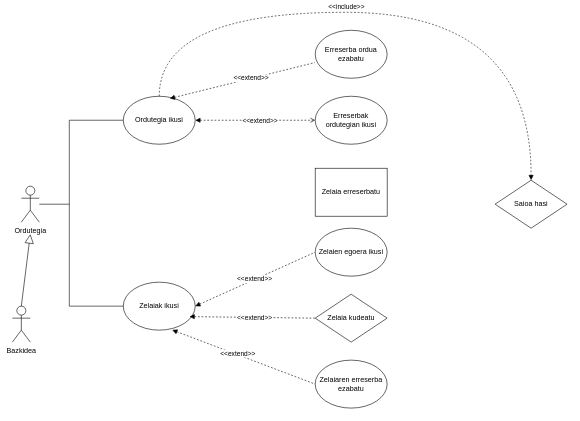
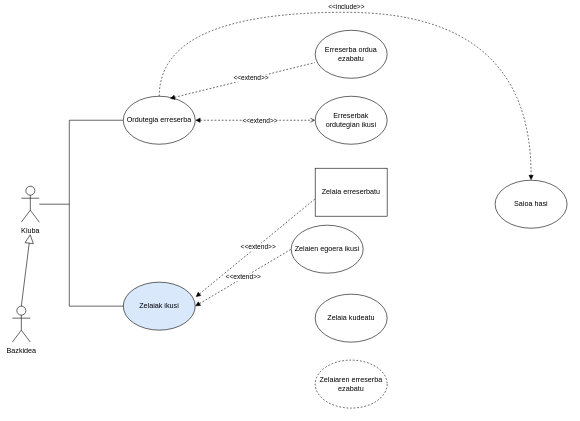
  <mxCell id="0" />
  <mxCell id="1" parent="0" />
- <mxCell id="2" value="Ordutegia ikusi" style="ellipse;whiteSpace=wrap;html=1;" parent="1" vertex="1"><mxGeometry x="205" y="160" width="120" height="80" as="geometry" /></mxCell>
+ <mxCell id="2" value="Ordutegia erreserba" style="ellipse;whiteSpace=wrap;html=1;" parent="1" vertex="1"><mxGeometry x="205" y="160" width="120" height="80" as="geometry" /></mxCell>
  <mxCell id="3" value="" style="endArrow=none;html=1;rounded=0;" parent="1" edge="1"><mxGeometry width="50" height="50" relative="1" as="geometry"><mxPoint x="115" y="360" as="sourcePoint" /><mxPoint x="115" y="510" as="targetPoint" /></mxGeometry></mxCell>
- <mxCell id="4" value="Zelaiak ikusi" style="ellipse;whiteSpace=wrap;html=1;" parent="1" vertex="1"><mxGeometry x="205" y="470" width="120" height="80" as="geometry" /></mxCell>
+ <mxCell id="4" value="Zelaiak ikusi" style="ellipse;whiteSpace=wrap;html=1;fillColor=#dae8fc;" parent="1" vertex="1"><mxGeometry x="205" y="470" width="120" height="80" as="geometry" /></mxCell>
  <mxCell id="5" value="Zelaia erreserbatu" style="whiteSpace=wrap;html=1;rounded=0;" parent="1" vertex="1"><mxGeometry x="525" y="280" width="120" height="80" as="geometry" /></mxCell>
- <mxCell id="8" value="Saioa hasi" style="rhombus;whiteSpace=wrap;html=1;" parent="1" vertex="1"><mxGeometry x="825" y="300" width="120" height="80" as="geometry" /></mxCell>
+ <mxCell id="6" value="" style="endArrow=none;dashed=1;html=1;rounded=0;entryX=0.013;entryY=0.62;entryDx=0;entryDy=0;entryPerimeter=0;startArrow=block;startFill=1;exitX=1.007;exitY=0.31;exitDx=0;exitDy=0;exitPerimeter=0;" parent="1" source="4" target="5" edge="1"><mxGeometry width="50" height="50" relative="1" as="geometry"><mxPoint x="325" y="600" as="sourcePoint" /><mxPoint x="479" y="580" as="targetPoint" /></mxGeometry></mxCell>
+ <mxCell id="7" value="&amp;lt;&amp;lt;extend&amp;gt;&amp;gt;" style="edgeLabel;html=1;align=center;verticalAlign=middle;resizable=0;points=[];" parent="6" connectable="0" vertex="1"><mxGeometry x="0.022" y="-1" relative="1" as="geometry"><mxPoint as="offset" /></mxGeometry></mxCell>
+ <mxCell id="8" value="Saioa hasi" style="ellipse;whiteSpace=wrap;html=1;" parent="1" vertex="1"><mxGeometry x="825" y="300" width="120" height="80" as="geometry" /></mxCell>
  <mxCell id="9" value="" style="endArrow=none;dashed=1;html=1;rounded=0;entryX=0;entryY=0.5;entryDx=0;entryDy=0;exitX=1;exitY=0.5;exitDx=0;exitDy=0;startArrow=block;startFill=1;" parent="1" source="4" target="11" edge="1"><mxGeometry width="50" height="50" relative="1" as="geometry"><mxPoint x="385" y="600" as="sourcePoint" /><mxPoint x="435" y="550" as="targetPoint" /></mxGeometry></mxCell>
  <mxCell id="10" value="&amp;lt;&amp;lt;extend&amp;gt;&amp;gt;" style="edgeLabel;html=1;align=center;verticalAlign=middle;resizable=0;points=[];" parent="9" connectable="0" vertex="1"><mxGeometry x="-0.002" y="1" relative="1" as="geometry"><mxPoint as="offset" /></mxGeometry></mxCell>
- <mxCell id="11" value="Zelaien egoera ikusi" style="ellipse;whiteSpace=wrap;html=1;" parent="1" vertex="1"><mxGeometry x="525" y="380" width="120" height="80" as="geometry" /></mxCell>
- <mxCell id="12" value="Zelaia kudeatu" style="rhombus;whiteSpace=wrap;html=1;" parent="1" vertex="1"><mxGeometry x="525" y="490" width="120" height="80" as="geometry" /></mxCell>
- <mxCell id="13" value="" style="endArrow=none;dashed=1;html=1;rounded=0;entryX=0;entryY=0.5;entryDx=0;entryDy=0;exitX=0.92;exitY=0.718;exitDx=0;exitDy=0;exitPerimeter=0;endFill=1;startFill=1;startArrow=block;" parent="1" source="4" target="12" edge="1"><mxGeometry width="50" height="50" relative="1" as="geometry"><mxPoint x="465" y="620" as="sourcePoint" /><mxPoint x="515" y="570" as="targetPoint" /></mxGeometry></mxCell>
- <mxCell id="14" value="&amp;lt;&amp;lt;extend&amp;gt;&amp;gt;" style="edgeLabel;html=1;align=center;verticalAlign=middle;resizable=0;points=[];" parent="13" connectable="0" vertex="1"><mxGeometry x="0.029" y="-1" relative="1" as="geometry"><mxPoint as="offset" /></mxGeometry></mxCell>
+ <mxCell id="11" value="Zelaien egoera ikusi" style="ellipse;whiteSpace=wrap;html=1;" parent="1" vertex="1"><mxGeometry x="485" y="375" width="120" height="80" as="geometry" /></mxCell>
+ <mxCell id="12" value="Zelaia kudeatu" style="ellipse;whiteSpace=wrap;html=1;" parent="1" vertex="1"><mxGeometry x="525" y="490" width="120" height="80" as="geometry" /></mxCell>
  <mxCell id="15" value="" style="endArrow=open;dashed=1;html=1;rounded=0;exitX=1;exitY=0.5;exitDx=0;exitDy=0;entryX=0;entryY=0.5;entryDx=0;entryDy=0;startArrow=block;startFill=1;" parent="1" source="2" target="17" edge="1"><mxGeometry width="50" height="50" relative="1" as="geometry"><mxPoint x="395" y="210" as="sourcePoint" /><mxPoint x="515" y="170" as="targetPoint" /></mxGeometry></mxCell>
  <mxCell id="16" value="&amp;lt;&amp;lt;extend&amp;gt;&amp;gt;" style="edgeLabel;html=1;align=center;verticalAlign=middle;resizable=0;points=[];" parent="15" connectable="0" vertex="1"><mxGeometry x="0.066" relative="1" as="geometry"><mxPoint as="offset" /></mxGeometry></mxCell>
  <mxCell id="17" value="Erreserbak ordutegian ikusi" style="ellipse;whiteSpace=wrap;html=1;" parent="1" vertex="1"><mxGeometry x="525" y="160" width="120" height="80" as="geometry" /></mxCell>
  <mxCell id="18" value="" style="endArrow=none;dashed=1;html=1;rounded=0;exitX=0.647;exitY=0.047;exitDx=0;exitDy=0;exitPerimeter=0;entryX=-0.003;entryY=0.673;entryDx=0;entryDy=0;startArrow=block;startFill=1;entryPerimeter=0;" parent="1" source="2" target="20" edge="1"><mxGeometry width="50" height="50" relative="1" as="geometry"><mxPoint x="295" y="150" as="sourcePoint" /><mxPoint x="565" y="-130" as="targetPoint" /></mxGeometry></mxCell>
  <mxCell id="19" value="&amp;lt;&amp;lt;extend&amp;gt;&amp;gt;" style="edgeLabel;html=1;align=center;verticalAlign=middle;resizable=0;points=[];" parent="18" connectable="0" vertex="1"><mxGeometry x="0.107" y="1" relative="1" as="geometry"><mxPoint x="1" as="offset" /></mxGeometry></mxCell>
  <mxCell id="20" value="Erreserba ordua ezabatu" style="ellipse;whiteSpace=wrap;html=1;" parent="1" vertex="1"><mxGeometry x="525" y="50" width="120" height="80" as="geometry" /></mxCell>
- <mxCell id="21" value="" style="endArrow=none;dashed=1;html=1;rounded=0;exitX=0.68;exitY=0.997;exitDx=0;exitDy=0;exitPerimeter=0;entryX=0;entryY=0.5;entryDx=0;entryDy=0;startArrow=block;startFill=1;" parent="1" source="4" target="27" edge="1"><mxGeometry width="50" height="50" relative="1" as="geometry"><mxPoint x="315" y="720" as="sourcePoint" /><mxPoint x="485" y="720" as="targetPoint" /></mxGeometry></mxCell>
- <mxCell id="22" value="&amp;lt;&amp;lt;extend&amp;gt;&amp;gt;" style="edgeLabel;html=1;align=center;verticalAlign=middle;resizable=0;points=[];" parent="21" connectable="0" vertex="1"><mxGeometry x="-0.087" y="2" relative="1" as="geometry"><mxPoint as="offset" /></mxGeometry></mxCell>
  <mxCell id="23" value="" style="endArrow=none;html=1;rounded=0;" parent="1" edge="1"><mxGeometry width="50" height="50" relative="1" as="geometry"><mxPoint x="115" y="360" as="sourcePoint" /><mxPoint x="115" y="200" as="targetPoint" /></mxGeometry></mxCell>
  <mxCell id="24" value="" style="endArrow=none;html=1;rounded=0;entryX=0;entryY=0.5;entryDx=0;entryDy=0;" parent="1" target="2" edge="1"><mxGeometry width="50" height="50" relative="1" as="geometry"><mxPoint x="115" y="200" as="sourcePoint" /><mxPoint x="135" y="100" as="targetPoint" /></mxGeometry></mxCell>
  <mxCell id="25" value="" style="endArrow=none;html=1;rounded=0;exitX=0;exitY=0.5;exitDx=0;exitDy=0;" parent="1" source="4" edge="1"><mxGeometry width="50" height="50" relative="1" as="geometry"><mxPoint x="95" y="370" as="sourcePoint" /><mxPoint x="115" y="510" as="targetPoint" /></mxGeometry></mxCell>
  <mxCell id="26" value="" style="endArrow=none;html=1;rounded=0;" parent="1" edge="1"><mxGeometry width="50" height="50" relative="1" as="geometry"><mxPoint x="65" y="340" as="sourcePoint" /><mxPoint x="115" y="340" as="targetPoint" /></mxGeometry></mxCell>
- <mxCell id="27" value="Zelaiaren erreserba ezabatu" style="ellipse;whiteSpace=wrap;html=1;" parent="1" vertex="1"><mxGeometry x="525" y="600" width="120" height="80" as="geometry" /></mxCell>
+ <mxCell id="27" value="Zelaiaren erreserba ezabatu" style="ellipse;whiteSpace=wrap;html=1;dashed=1;" parent="1" vertex="1"><mxGeometry x="525" y="600" width="120" height="80" as="geometry" /></mxCell>
  <mxCell id="28" value="" style="endArrow=block;dashed=1;html=1;rounded=0;edgeStyle=orthogonalEdgeStyle;curved=1;exitX=0.5;exitY=0;exitDx=0;exitDy=0;startArrow=none;startFill=0;endFill=1;entryX=0.5;entryY=0;entryDx=0;entryDy=0;" parent="1" source="2" target="8" edge="1"><mxGeometry width="50" height="50" relative="1" as="geometry"><mxPoint x="245" y="-390" as="sourcePoint" /><mxPoint x="885" y="280" as="targetPoint" /><Array as="points"><mxPoint x="265" y="20" /><mxPoint x="885" y="20" /></Array></mxGeometry></mxCell>
  <mxCell id="29" value="&amp;lt;&amp;lt;include&amp;gt;&amp;gt;" style="edgeLabel;html=1;align=center;verticalAlign=middle;resizable=0;points=[];" parent="28" connectable="0" vertex="1"><mxGeometry x="-0.042" y="-2" relative="1" as="geometry"><mxPoint x="-47" y="-12" as="offset" /></mxGeometry></mxCell>
  <mxCell id="30" value="Bazkidea" style="shape=umlActor;verticalLabelPosition=bottom;verticalAlign=top;html=1;outlineConnect=0;" parent="1" vertex="1"><mxGeometry x="20" y="510" width="30" height="60" as="geometry" /></mxCell>
- <mxCell id="31" value="Ordutegia" style="shape=umlActor;verticalLabelPosition=bottom;verticalAlign=top;html=1;outlineConnect=0;" parent="1" vertex="1"><mxGeometry x="35" y="310" width="30" height="60" as="geometry" /></mxCell>
+ <mxCell id="31" value="Kluba" style="shape=umlActor;verticalLabelPosition=bottom;verticalAlign=top;html=1;outlineConnect=0;" parent="1" vertex="1"><mxGeometry x="35" y="310" width="30" height="60" as="geometry" /></mxCell>
  <mxCell id="32" value="" style="endArrow=block;html=1;rounded=0;endFill=0;strokeWidth=1;endSize=13;exitX=0.5;exitY=0;exitDx=0;exitDy=0;exitPerimeter=0;" parent="1" source="30" edge="1"><mxGeometry width="50" height="50" relative="1" as="geometry"><mxPoint x="15" y="660" as="sourcePoint" /><mxPoint x="50" y="390" as="targetPoint" /></mxGeometry></mxCell>
